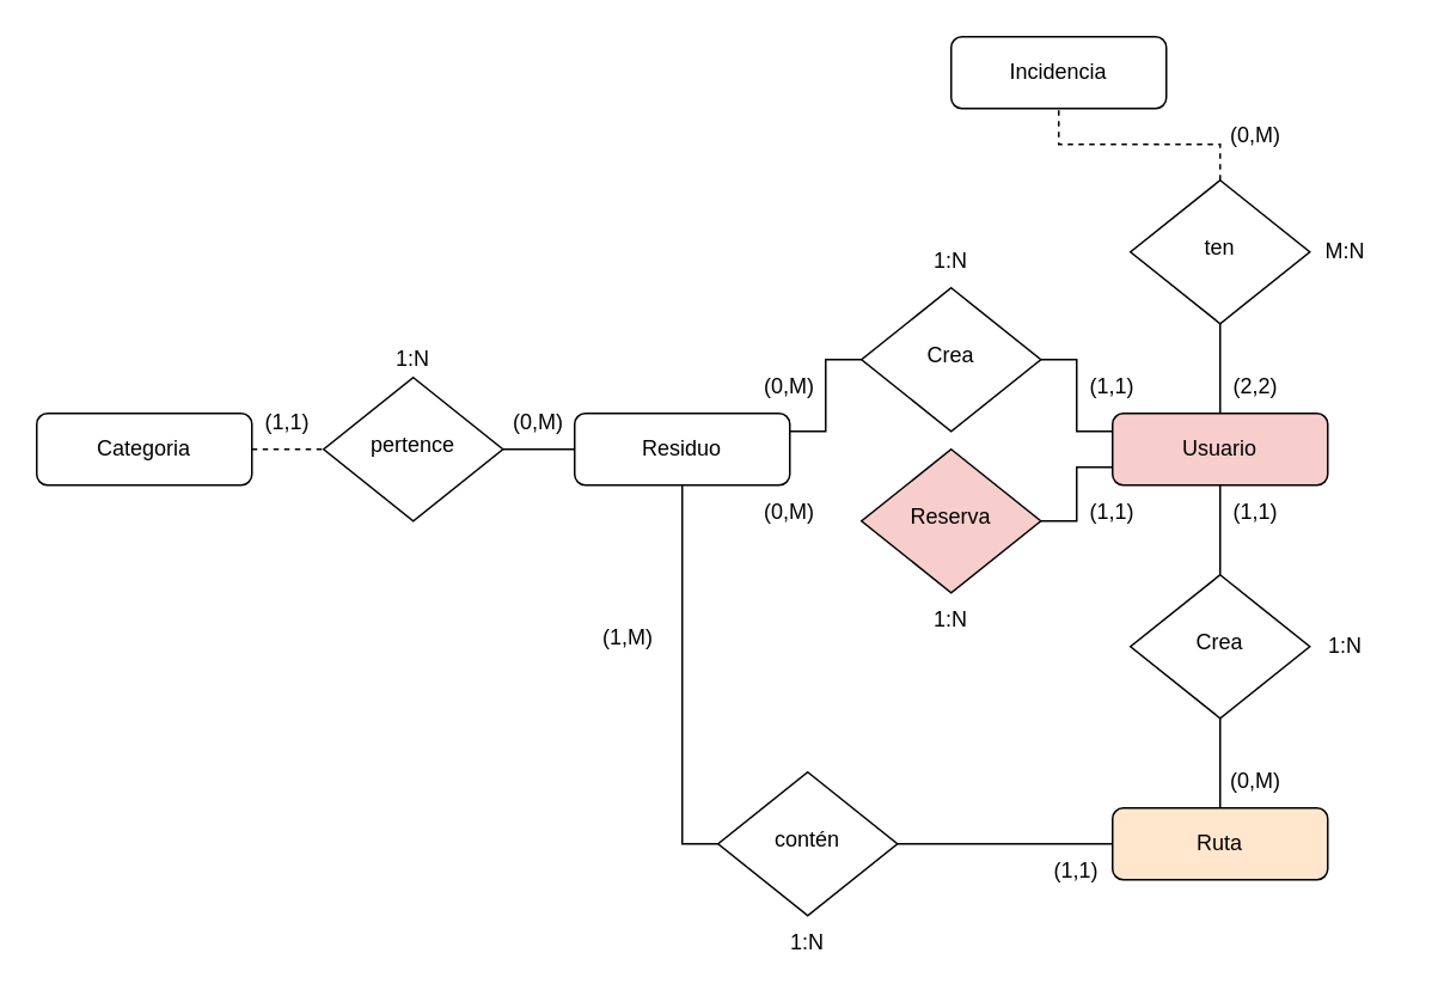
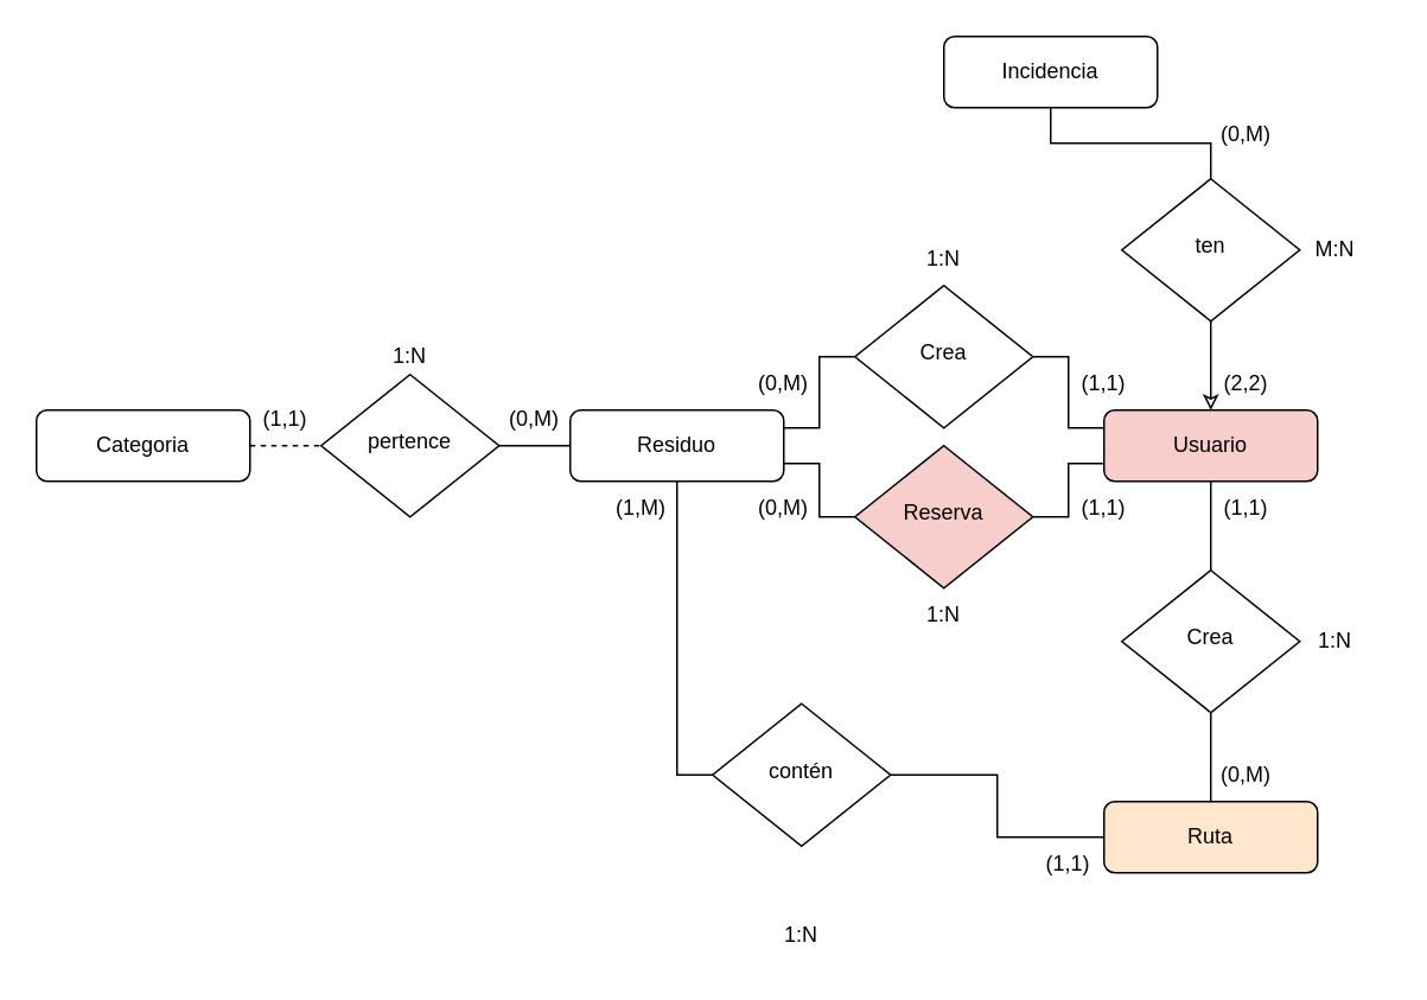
  <mxCell id="0" />
  <mxCell id="1" parent="0" />
  <mxCell id="2" style="edgeStyle=orthogonalEdgeStyle;rounded=0;orthogonalLoop=1;jettySize=auto;html=1;endArrow=none;endFill=0;" edge="1" parent="1" source="3" target="17"><mxGeometry relative="1" as="geometry" /></mxCell>
  <mxCell id="3" value="Residuo" style="rounded=1;whiteSpace=wrap;html=1;fontSize=12;glass=0;strokeWidth=1;shadow=0;" parent="1" vertex="1"><mxGeometry x="320" y="230" width="120" height="40" as="geometry" /></mxCell>
  <mxCell id="4" style="edgeStyle=orthogonalEdgeStyle;rounded=0;orthogonalLoop=1;jettySize=auto;html=1;endArrow=none;endFill=0;" edge="1" parent="1" source="5" target="19"><mxGeometry relative="1" as="geometry" /></mxCell>
  <mxCell id="5" value="Usuario" style="rounded=1;whiteSpace=wrap;html=1;fontSize=12;glass=0;strokeWidth=1;shadow=0;fillColor=#f8cecc;" vertex="1" parent="1"><mxGeometry x="620" y="230" width="120" height="40" as="geometry" /></mxCell>
  <mxCell id="6" style="edgeStyle=orthogonalEdgeStyle;rounded=0;orthogonalLoop=1;jettySize=auto;html=1;endArrow=none;endFill=0;" edge="1" parent="1" source="7" target="21"><mxGeometry relative="1" as="geometry" /></mxCell>
  <mxCell id="7" value="Ruta" style="rounded=1;whiteSpace=wrap;html=1;fontSize=12;glass=0;strokeWidth=1;shadow=0;fillColor=#ffe6cc;" vertex="1" parent="1"><mxGeometry x="620" y="450" width="120" height="40" as="geometry" /></mxCell>
  <mxCell id="8" value="Incidencia" style="rounded=1;whiteSpace=wrap;html=1;fontSize=12;glass=0;strokeWidth=1;shadow=0;" vertex="1" parent="1"><mxGeometry x="530" y="20" width="120" height="40" as="geometry" /></mxCell>
  <mxCell id="9" style="edgeStyle=orthogonalEdgeStyle;rounded=0;orthogonalLoop=1;jettySize=auto;html=1;endArrow=none;endFill=0;dashed=1;" edge="1" parent="1" source="10" target="17"><mxGeometry relative="1" as="geometry" /></mxCell>
  <mxCell id="10" value="Categoria" style="rounded=1;whiteSpace=wrap;html=1;fontSize=12;glass=0;strokeWidth=1;shadow=0;" vertex="1" parent="1"><mxGeometry x="20" y="230" width="120" height="40" as="geometry" /></mxCell>
- <mxCell id="11" style="edgeStyle=orthogonalEdgeStyle;rounded=0;orthogonalLoop=1;jettySize=auto;html=1;endArrow=none;endFill=0;dashed=1;" edge="1" parent="1" source="13" target="8"><mxGeometry relative="1" as="geometry" /></mxCell>
- <mxCell id="12" style="edgeStyle=orthogonalEdgeStyle;rounded=0;orthogonalLoop=1;jettySize=auto;html=1;endArrow=none;endFill=0;" edge="1" parent="1" source="13" target="5"><mxGeometry relative="1" as="geometry" /></mxCell>
+ <mxCell id="11" style="edgeStyle=orthogonalEdgeStyle;rounded=0;orthogonalLoop=1;jettySize=auto;html=1;endArrow=none;endFill=0;" edge="1" parent="1" source="13" target="8"><mxGeometry relative="1" as="geometry" /></mxCell>
+ <mxCell id="12" style="edgeStyle=orthogonalEdgeStyle;rounded=0;orthogonalLoop=1;jettySize=auto;html=1;endArrow=classic;endFill=0;" edge="1" parent="1" source="13" target="5"><mxGeometry relative="1" as="geometry" /></mxCell>
  <mxCell id="13" value="ten" style="rhombus;whiteSpace=wrap;html=1;shadow=0;fontFamily=Helvetica;fontSize=12;align=center;strokeWidth=1;spacing=6;spacingTop=-4;" vertex="1" parent="1"><mxGeometry x="630" y="100" width="100" height="80" as="geometry" /></mxCell>
  <mxCell id="14" style="edgeStyle=orthogonalEdgeStyle;rounded=0;orthogonalLoop=1;jettySize=auto;html=1;entryX=0;entryY=0.75;entryDx=0;entryDy=0;endArrow=none;endFill=0;" edge="1" parent="1" source="16" target="5"><mxGeometry relative="1" as="geometry" /></mxCell>
+ <mxCell id="15" style="edgeStyle=orthogonalEdgeStyle;rounded=0;orthogonalLoop=1;jettySize=auto;html=1;entryX=1;entryY=0.75;entryDx=0;entryDy=0;endArrow=none;endFill=0;" edge="1" parent="1" source="16" target="3"><mxGeometry relative="1" as="geometry" /></mxCell>
  <mxCell id="16" value="Reserva" style="rhombus;whiteSpace=wrap;html=1;shadow=0;fontFamily=Helvetica;fontSize=12;align=center;strokeWidth=1;spacing=6;spacingTop=-4;fillColor=#f8cecc;" vertex="1" parent="1"><mxGeometry x="480" y="250" width="100" height="80" as="geometry" /></mxCell>
  <mxCell id="17" value="pertence" style="rhombus;whiteSpace=wrap;html=1;shadow=0;fontFamily=Helvetica;fontSize=12;align=center;strokeWidth=1;spacing=6;spacingTop=-4;" vertex="1" parent="1"><mxGeometry x="180" y="210" width="100" height="80" as="geometry" /></mxCell>
  <mxCell id="18" style="edgeStyle=orthogonalEdgeStyle;rounded=0;orthogonalLoop=1;jettySize=auto;html=1;endArrow=none;endFill=0;" edge="1" parent="1" source="19" target="7"><mxGeometry relative="1" as="geometry" /></mxCell>
  <mxCell id="19" value="Crea" style="rhombus;whiteSpace=wrap;html=1;shadow=0;fontFamily=Helvetica;fontSize=12;align=center;strokeWidth=1;spacing=6;spacingTop=-4;" vertex="1" parent="1"><mxGeometry x="630" y="320" width="100" height="80" as="geometry" /></mxCell>
  <mxCell id="20" style="edgeStyle=orthogonalEdgeStyle;rounded=0;orthogonalLoop=1;jettySize=auto;html=1;endArrow=none;endFill=0;exitX=0;exitY=0.5;exitDx=0;exitDy=0;" edge="1" parent="1" source="21" target="3"><mxGeometry relative="1" as="geometry" /></mxCell>
- <mxCell id="21" value="contén" style="rhombus;whiteSpace=wrap;html=1;shadow=0;fontFamily=Helvetica;fontSize=12;align=center;strokeWidth=1;spacing=6;spacingTop=-4;" vertex="1" parent="1"><mxGeometry x="400" y="430" width="100" height="80" as="geometry" /></mxCell>
+ <mxCell id="21" value="contén" style="rhombus;whiteSpace=wrap;html=1;shadow=0;fontFamily=Helvetica;fontSize=12;align=center;strokeWidth=1;spacing=6;spacingTop=-4;" vertex="1" parent="1"><mxGeometry x="400" y="395" width="100" height="80" as="geometry" /></mxCell>
  <mxCell id="22" style="edgeStyle=orthogonalEdgeStyle;rounded=0;orthogonalLoop=1;jettySize=auto;html=1;entryX=0;entryY=0.25;entryDx=0;entryDy=0;endArrow=none;endFill=0;" edge="1" parent="1" source="24" target="5"><mxGeometry relative="1" as="geometry" /></mxCell>
  <mxCell id="23" style="edgeStyle=orthogonalEdgeStyle;rounded=0;orthogonalLoop=1;jettySize=auto;html=1;entryX=1;entryY=0.25;entryDx=0;entryDy=0;endArrow=none;endFill=0;" edge="1" parent="1" source="24" target="3"><mxGeometry relative="1" as="geometry" /></mxCell>
  <mxCell id="24" value="Crea" style="rhombus;whiteSpace=wrap;html=1;shadow=0;fontFamily=Helvetica;fontSize=12;align=center;strokeWidth=1;spacing=6;spacingTop=-4;" vertex="1" parent="1"><mxGeometry x="480" y="160" width="100" height="80" as="geometry" /></mxCell>
  <mxCell id="25" value="(1,1)" style="text;html=1;align=center;verticalAlign=middle;whiteSpace=wrap;rounded=0;" vertex="1" parent="1"><mxGeometry x="670" y="270" width="60" height="30" as="geometry" /></mxCell>
  <mxCell id="26" value="(0,M)" style="text;html=1;align=center;verticalAlign=middle;whiteSpace=wrap;rounded=0;" vertex="1" parent="1"><mxGeometry x="670" y="420" width="60" height="30" as="geometry" /></mxCell>
  <mxCell id="27" value="1:N" style="text;html=1;align=center;verticalAlign=middle;whiteSpace=wrap;rounded=0;" vertex="1" parent="1"><mxGeometry x="720" y="345" width="60" height="30" as="geometry" /></mxCell>
  <mxCell id="28" value="(1,1)" style="text;html=1;align=center;verticalAlign=middle;whiteSpace=wrap;rounded=0;" vertex="1" parent="1"><mxGeometry x="570" y="470" width="60" height="30" as="geometry" /></mxCell>
- <mxCell id="29" value="(1,M)" style="text;html=1;align=center;verticalAlign=middle;whiteSpace=wrap;rounded=0;" vertex="1" parent="1"><mxGeometry x="320" y="340" width="60" height="30" as="geometry" /></mxCell>
+ <mxCell id="29" value="(1,M)" style="text;html=1;align=center;verticalAlign=middle;whiteSpace=wrap;rounded=0;" vertex="1" parent="1"><mxGeometry x="330" y="270" width="60" height="30" as="geometry" /></mxCell>
  <mxCell id="30" value="1:N" style="text;html=1;align=center;verticalAlign=middle;whiteSpace=wrap;rounded=0;" vertex="1" parent="1"><mxGeometry x="420" y="510" width="60" height="30" as="geometry" /></mxCell>
  <mxCell id="31" value="(0,M)" style="text;html=1;align=center;verticalAlign=middle;whiteSpace=wrap;rounded=0;" vertex="1" parent="1"><mxGeometry x="410" y="270" width="60" height="30" as="geometry" /></mxCell>
  <mxCell id="32" value="(0,M)" style="text;html=1;align=center;verticalAlign=middle;whiteSpace=wrap;rounded=0;" vertex="1" parent="1"><mxGeometry x="410" y="200" width="60" height="30" as="geometry" /></mxCell>
  <mxCell id="33" value="(1,1)" style="text;html=1;align=center;verticalAlign=middle;whiteSpace=wrap;rounded=0;" vertex="1" parent="1"><mxGeometry x="590" y="270" width="60" height="30" as="geometry" /></mxCell>
  <mxCell id="34" value="(1,1)" style="text;html=1;align=center;verticalAlign=middle;whiteSpace=wrap;rounded=0;" vertex="1" parent="1"><mxGeometry x="590" y="200" width="60" height="30" as="geometry" /></mxCell>
  <mxCell id="35" value="(1,1)" style="text;html=1;align=center;verticalAlign=middle;whiteSpace=wrap;rounded=0;" vertex="1" parent="1"><mxGeometry x="130" y="220" width="60" height="30" as="geometry" /></mxCell>
  <mxCell id="36" value="1:N" style="text;html=1;align=center;verticalAlign=middle;whiteSpace=wrap;rounded=0;" vertex="1" parent="1"><mxGeometry x="500" y="330" width="60" height="30" as="geometry" /></mxCell>
  <mxCell id="37" value="1:N" style="text;html=1;align=center;verticalAlign=middle;whiteSpace=wrap;rounded=0;" vertex="1" parent="1"><mxGeometry x="500" y="130" width="60" height="30" as="geometry" /></mxCell>
  <mxCell id="38" value="(0,M)" style="text;html=1;align=center;verticalAlign=middle;whiteSpace=wrap;rounded=0;" vertex="1" parent="1"><mxGeometry x="270" y="220" width="60" height="30" as="geometry" /></mxCell>
  <mxCell id="39" value="1:N" style="text;html=1;align=center;verticalAlign=middle;whiteSpace=wrap;rounded=0;" vertex="1" parent="1"><mxGeometry x="200" y="185" width="60" height="30" as="geometry" /></mxCell>
  <mxCell id="40" value="(0,M)" style="text;html=1;align=center;verticalAlign=middle;whiteSpace=wrap;rounded=0;" vertex="1" parent="1"><mxGeometry x="670" y="60" width="60" height="30" as="geometry" /></mxCell>
  <mxCell id="41" value="(2,2)" style="text;html=1;align=center;verticalAlign=middle;whiteSpace=wrap;rounded=0;" vertex="1" parent="1"><mxGeometry x="670" y="200" width="60" height="30" as="geometry" /></mxCell>
  <mxCell id="42" value="M:N" style="text;html=1;align=center;verticalAlign=middle;whiteSpace=wrap;rounded=0;" vertex="1" parent="1"><mxGeometry x="720" y="125" width="60" height="30" as="geometry" /></mxCell>
